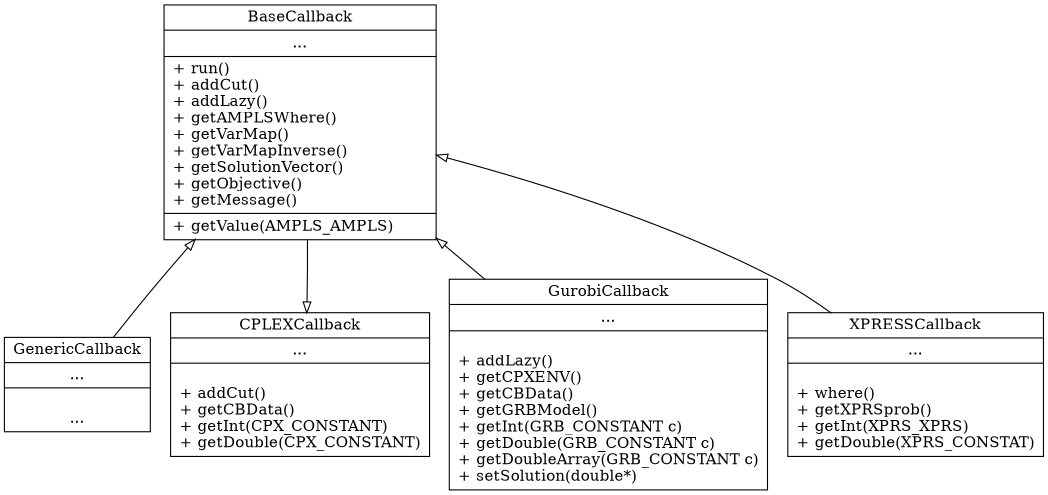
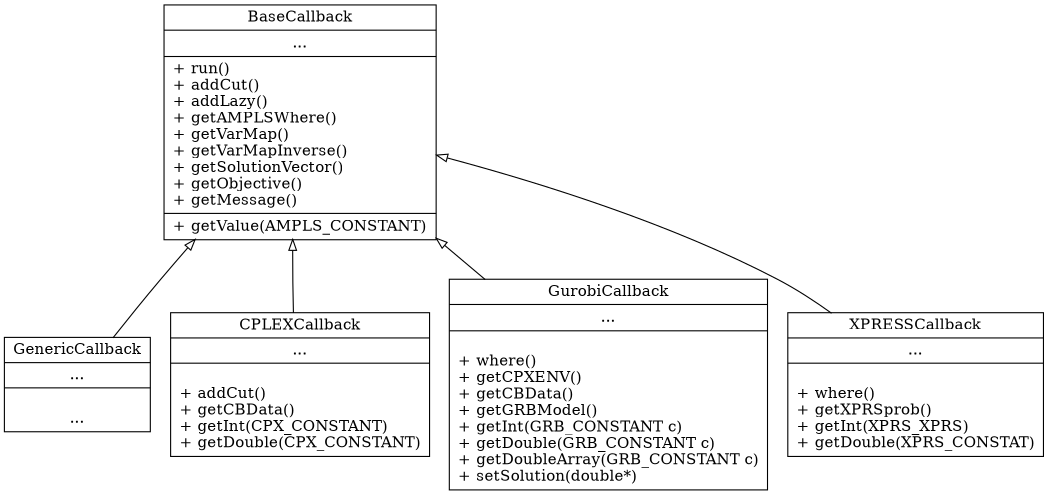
  digraph {
    node [fillcolor=white shape=record style=filled]
    edge [arrowtail=empty dir=back]
-   n1 [label="{BaseCallback|...|+ run()\l+ addCut()\l+ addLazy()\l+ getAMPLSWhere()\l+ getVarMap()\l+ getVarMapInverse()\l+ getSolutionVector()\l+ getObjective()\l+ getMessage()\l|+ getValue(AMPLS_AMPLS)\l}"]
+   n1 [label="{BaseCallback|...|+ run()\l+ addCut()\l+ addLazy()\l+ getAMPLSWhere()\l+ getVarMap()\l+ getVarMapInverse()\l+ getSolutionVector()\l+ getObjective()\l+ getMessage()\l|+ getValue(AMPLS_CONSTANT)\l}"]
    n2 [label="{GenericCallback|...|\l...}"]
    n3 [label="{CPLEXCallback|...|\l+ addCut()\l+ getCBData()\l+ getInt(CPX_CONSTANT)\l+ getDouble(CPX_CONSTANT)\l}"]
-   n4 [label="{GurobiCallback|...|\l+ addLazy()\l+ getCPXENV()\l+ getCBData()\l+ getGRBModel()\l+ getInt(GRB_CONSTANT c)\l+ getDouble(GRB_CONSTANT c)\l+ getDoubleArray(GRB_CONSTANT c)\l+ setSolution(double*)\l}"]
+   n4 [label="{GurobiCallback|...|\l+ where()\l+ getCPXENV()\l+ getCBData()\l+ getGRBModel()\l+ getInt(GRB_CONSTANT c)\l+ getDouble(GRB_CONSTANT c)\l+ getDoubleArray(GRB_CONSTANT c)\l+ setSolution(double*)\l}"]
    n5 [label="{XPRESSCallback|...|\l+ where()\l+ getXPRSprob()\l+ getInt(XPRS_XPRS)\l+ getDouble(XPRS_CONSTAT)\l}"]
    n1 -> n2
-   n3 -> n1
+   n1 -> n3
    n1 -> n4
    n1 -> n5
  }
